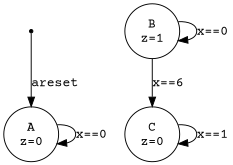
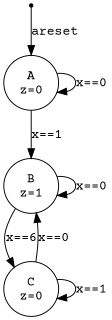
  digraph {
    fontname="Courier Prime"
    rankdir=TB
    node [fontname="Courier Prime" shape=circle]
    edge [fontname="Courier Prime"]
    RESET [shape=point]
    n2 [label="A\nz=0"]
    n3 [label="B\nz=1"]
    n4 [label="C\nz=0"]
    RESET -> n2 [label=areset]
    n2 -> n2 [label="x==0"]
+   n2 -> n3 [label="x==1"]
    n3 -> n3 [label="x==0"]
    n3 -> n4 [label="x==6"]
+   n4 -> n3 [label="x==0"]
    n4 -> n4 [label="x==1"]
  }
